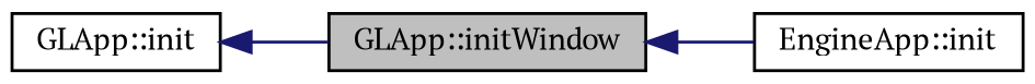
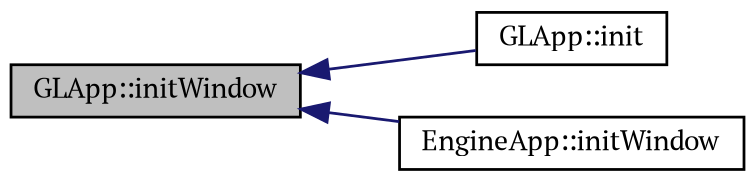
  digraph {
    fontname="PT Serif"
    rankdir=LR
    node [color=black fillcolor=white fontname="PT Serif" fontsize=10 shape=record style=filled]
    edge [color=midnightblue dir=back fontname="PT Serif" fontsize=10 labelfontname=Helvetica labelfontsize=10 style=solid]
    n1 [fillcolor=grey75 fontcolor=black height=0.2 label="GLApp::initWindow" width=0.4]
    n2 [height=0.2 label="GLApp::init" width=0.4]
-   n3 [height=0.2 label="EngineApp::init" width=0.4]
-   n2 -> n1
+   n3 [height=0.2 label="EngineApp::initWindow" width=0.4]
+   n1 -> n2
    n1 -> n3
  }
